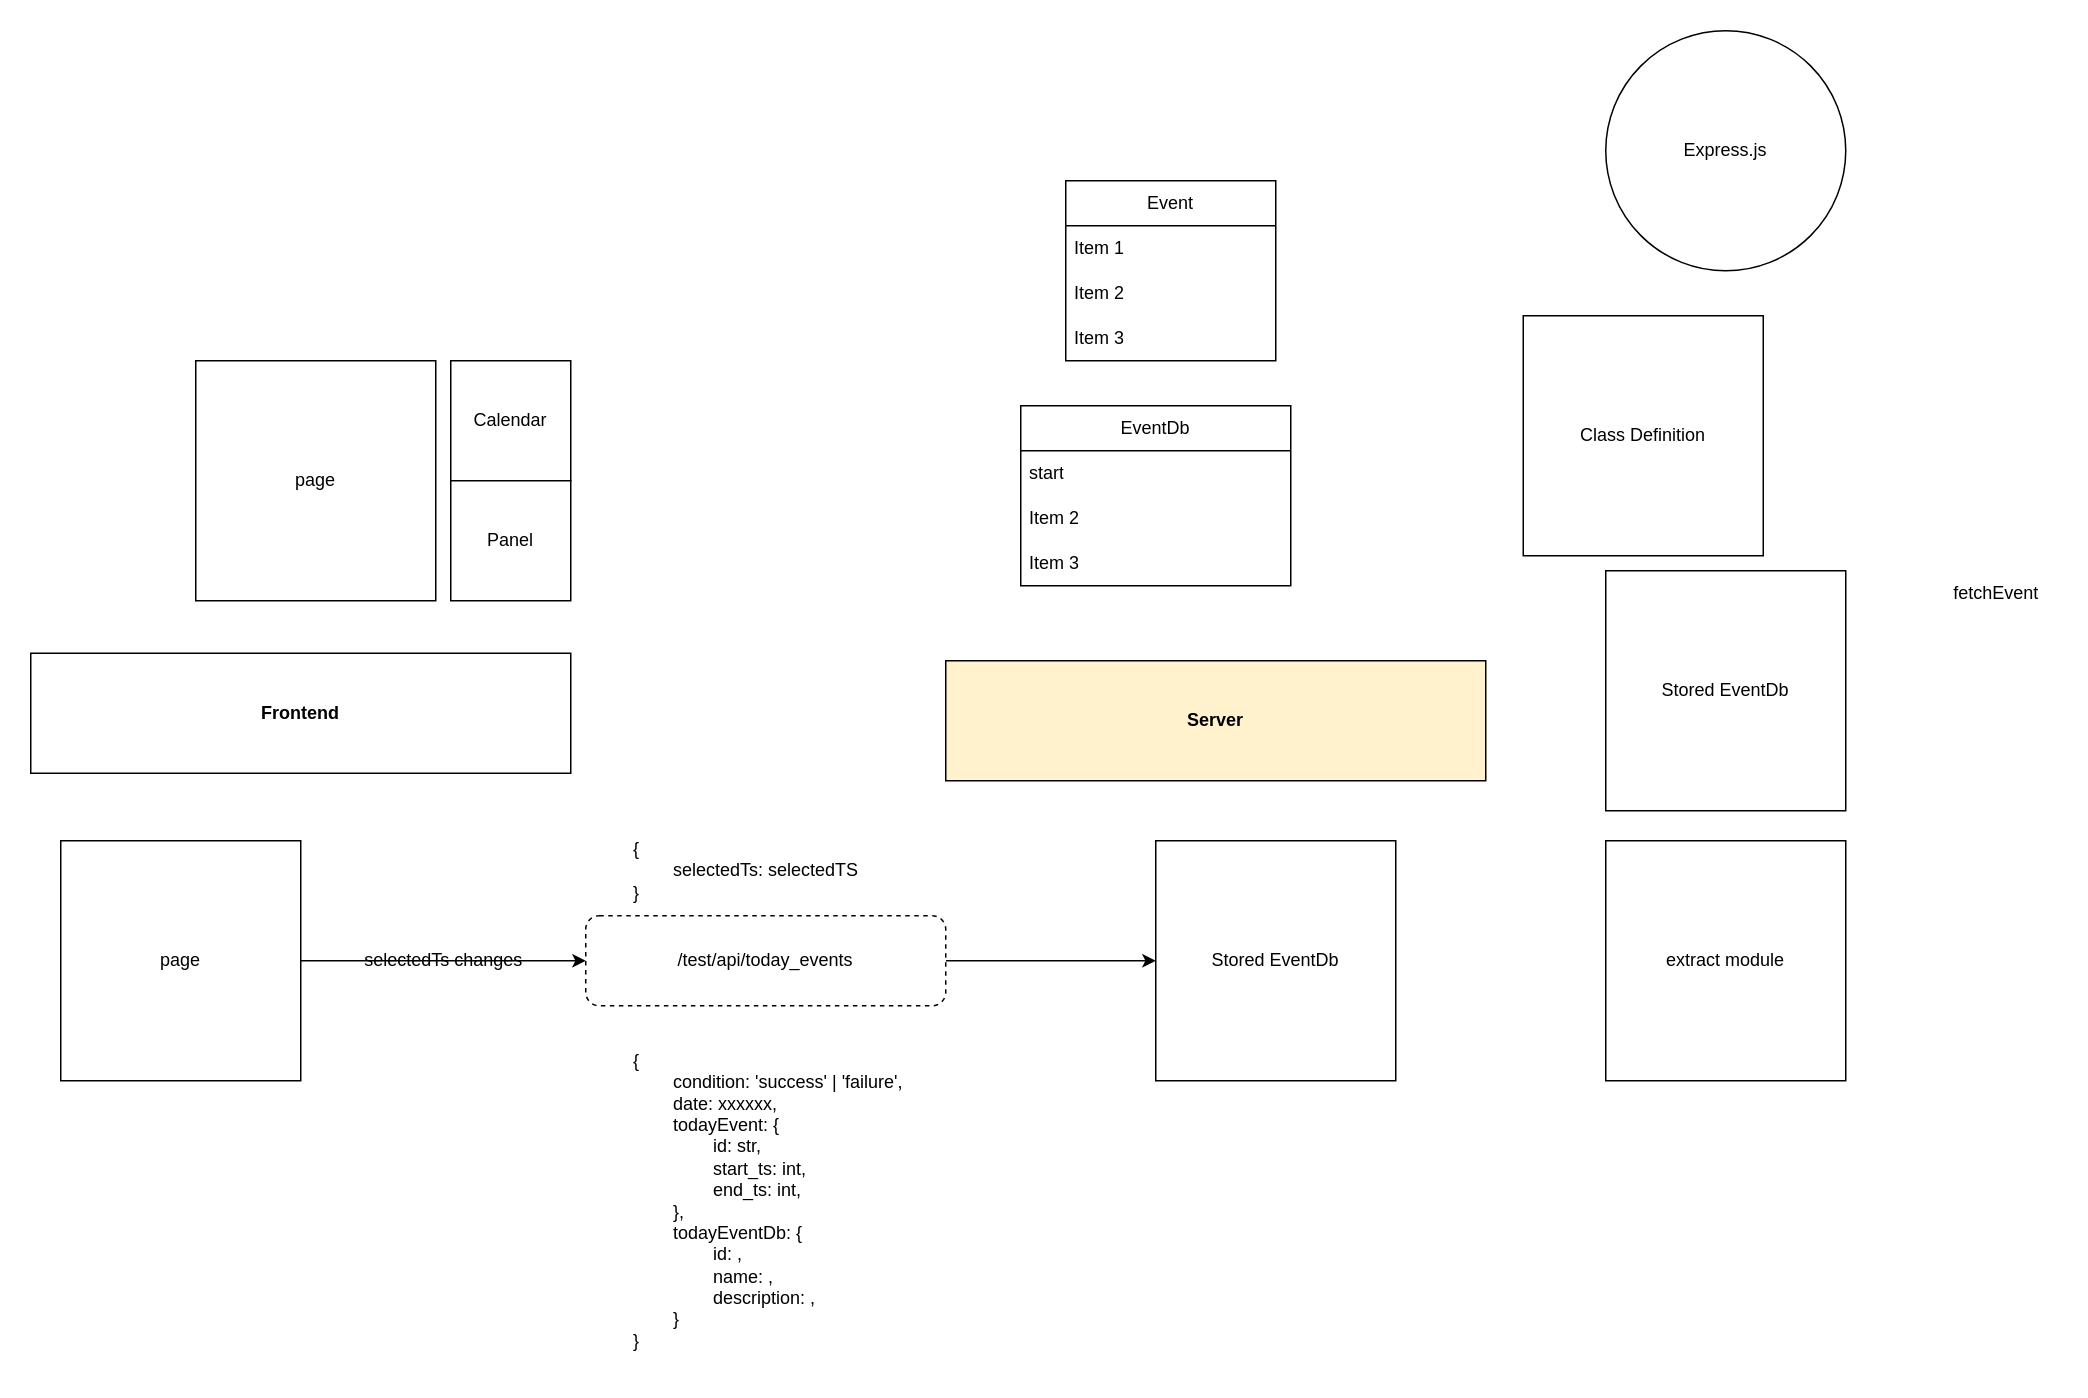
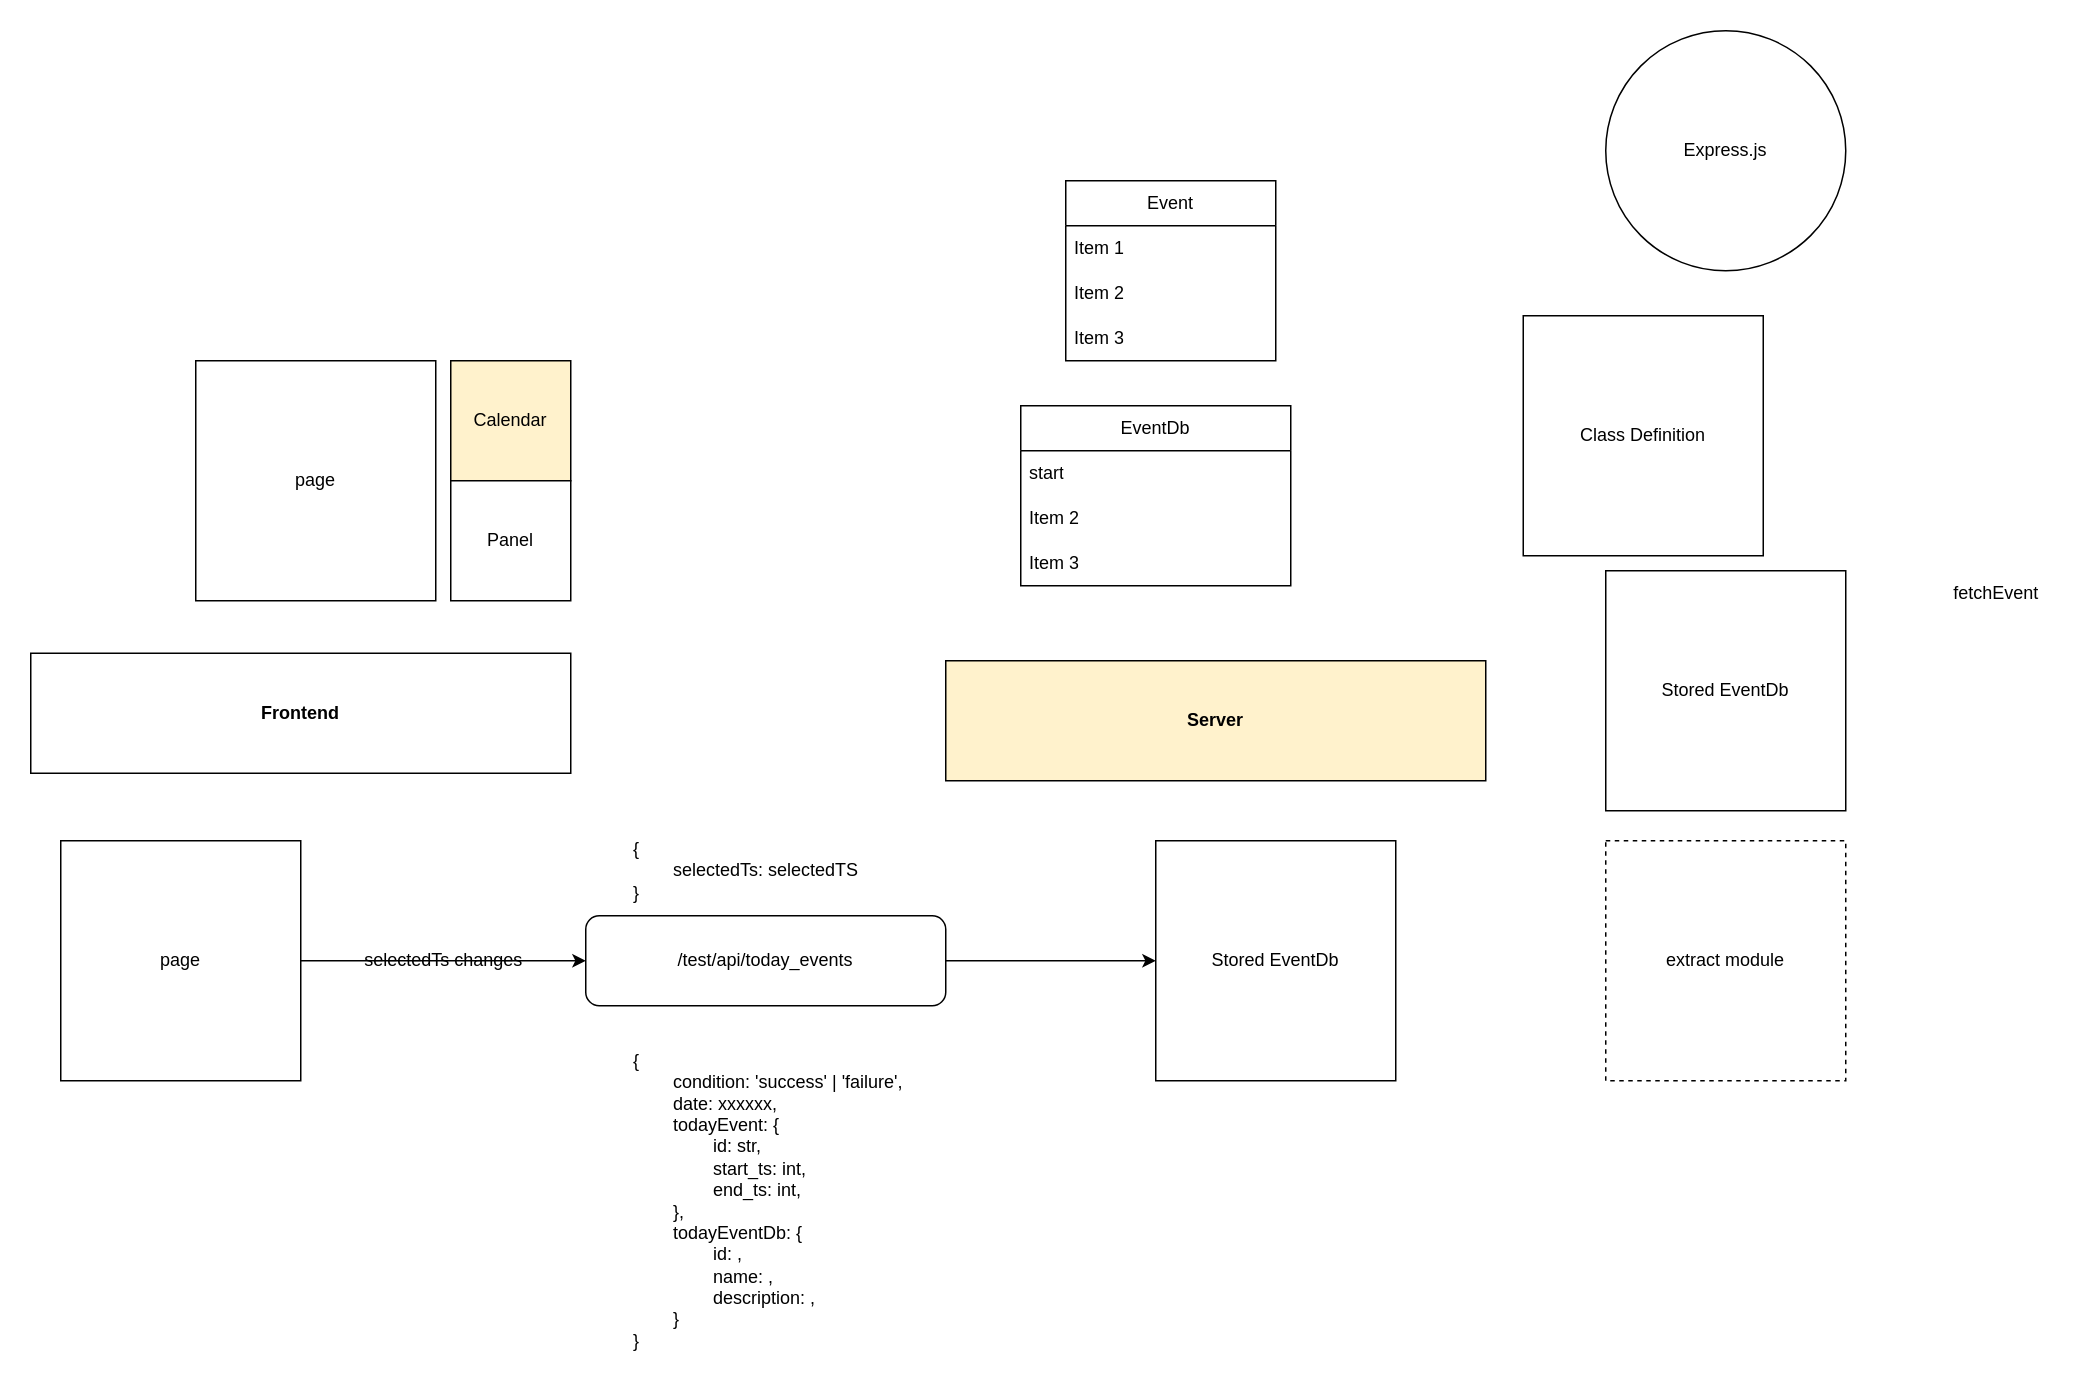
  <mxCell id="0" />
  <mxCell id="1" parent="0" />
  <mxCell id="2" value="Frontend" style="rounded=0;whiteSpace=wrap;html=1;fontStyle=1" vertex="1" parent="1"><mxGeometry x="20" y="435" width="360" height="80" as="geometry" /></mxCell>
  <mxCell id="3" value="Event" style="swimlane;fontStyle=0;childLayout=stackLayout;horizontal=1;startSize=30;horizontalStack=0;resizeParent=1;resizeParentMax=0;resizeLast=0;collapsible=1;marginBottom=0;whiteSpace=wrap;html=1;" vertex="1" parent="1"><mxGeometry x="710" y="120" width="140" height="120" as="geometry" /></mxCell>
  <mxCell id="4" value="Item 1" style="text;strokeColor=none;fillColor=none;align=left;verticalAlign=middle;spacingLeft=4;spacingRight=4;overflow=hidden;points=[[0,0.5],[1,0.5]];portConstraint=eastwest;rotatable=0;whiteSpace=wrap;html=1;" vertex="1" parent="3"><mxGeometry y="30" width="140" height="30" as="geometry" /></mxCell>
  <mxCell id="5" value="Item 2" style="text;strokeColor=none;fillColor=none;align=left;verticalAlign=middle;spacingLeft=4;spacingRight=4;overflow=hidden;points=[[0,0.5],[1,0.5]];portConstraint=eastwest;rotatable=0;whiteSpace=wrap;html=1;" vertex="1" parent="3"><mxGeometry y="60" width="140" height="30" as="geometry" /></mxCell>
  <mxCell id="6" value="Item 3" style="text;strokeColor=none;fillColor=none;align=left;verticalAlign=middle;spacingLeft=4;spacingRight=4;overflow=hidden;points=[[0,0.5],[1,0.5]];portConstraint=eastwest;rotatable=0;whiteSpace=wrap;html=1;" vertex="1" parent="3"><mxGeometry y="90" width="140" height="30" as="geometry" /></mxCell>
  <mxCell id="7" value="EventDb" style="swimlane;fontStyle=0;childLayout=stackLayout;horizontal=1;startSize=30;horizontalStack=0;resizeParent=1;resizeParentMax=0;resizeLast=0;collapsible=1;marginBottom=0;whiteSpace=wrap;html=1;" vertex="1" parent="1"><mxGeometry x="680" y="270" width="180" height="120" as="geometry" /></mxCell>
  <mxCell id="8" value="start" style="text;strokeColor=none;fillColor=none;align=left;verticalAlign=middle;spacingLeft=4;spacingRight=4;overflow=hidden;points=[[0,0.5],[1,0.5]];portConstraint=eastwest;rotatable=0;whiteSpace=wrap;html=1;" vertex="1" parent="7"><mxGeometry y="30" width="180" height="30" as="geometry" /></mxCell>
  <mxCell id="9" value="Item 2" style="text;strokeColor=none;fillColor=none;align=left;verticalAlign=middle;spacingLeft=4;spacingRight=4;overflow=hidden;points=[[0,0.5],[1,0.5]];portConstraint=eastwest;rotatable=0;whiteSpace=wrap;html=1;" vertex="1" parent="7"><mxGeometry y="60" width="180" height="30" as="geometry" /></mxCell>
  <mxCell id="10" value="Item 3" style="text;strokeColor=none;fillColor=none;align=left;verticalAlign=middle;spacingLeft=4;spacingRight=4;overflow=hidden;points=[[0,0.5],[1,0.5]];portConstraint=eastwest;rotatable=0;whiteSpace=wrap;html=1;" vertex="1" parent="7"><mxGeometry y="90" width="180" height="30" as="geometry" /></mxCell>
  <mxCell id="11" value="Server" style="rounded=0;whiteSpace=wrap;html=1;fontStyle=1;fillColor=#fff2cc;" vertex="1" parent="1"><mxGeometry x="630" y="440" width="360" height="80" as="geometry" /></mxCell>
  <mxCell id="12" style="edgeStyle=none;html=1;entryX=0;entryY=0.5;entryDx=0;entryDy=0;" edge="1" parent="1" source="13" target="21"><mxGeometry relative="1" as="geometry" /></mxCell>
- <mxCell id="13" value="/test/api/today_events" style="rounded=1;whiteSpace=wrap;html=1;dashed=1;" vertex="1" parent="1"><mxGeometry y="610" width="240" height="60" as="geometry" x="390" /></mxCell>
- <mxCell id="14" value="Calendar" style="whiteSpace=wrap;html=1;aspect=fixed;" vertex="1" parent="1"><mxGeometry x="300" y="240" width="80" height="80" as="geometry" /></mxCell>
+ <mxCell id="13" value="/test/api/today_events" style="rounded=1;whiteSpace=wrap;html=1;" vertex="1" parent="1"><mxGeometry y="610" width="240" height="60" as="geometry" x="390" /></mxCell>
+ <mxCell id="14" value="Calendar" style="whiteSpace=wrap;html=1;aspect=fixed;fillColor=#fff2cc;" vertex="1" parent="1"><mxGeometry x="300" y="240" width="80" height="80" as="geometry" /></mxCell>
  <mxCell id="15" value="page" style="whiteSpace=wrap;html=1;aspect=fixed;" vertex="1" parent="1"><mxGeometry x="130" y="240" width="160" height="160" as="geometry" /></mxCell>
  <mxCell id="16" value="Panel" style="whiteSpace=wrap;html=1;aspect=fixed;" vertex="1" parent="1"><mxGeometry x="300" y="320" width="80" height="80" as="geometry" /></mxCell>
  <mxCell id="17" style="edgeStyle=none;html=1;entryX=0;entryY=0.5;entryDx=0;entryDy=0;" edge="1" parent="1" source="18" target="13"><mxGeometry relative="1" as="geometry" /></mxCell>
  <mxCell id="18" value="page" style="whiteSpace=wrap;html=1;aspect=fixed;" vertex="1" parent="1"><mxGeometry x="40" y="560" width="160" height="160" as="geometry" /></mxCell>
  <mxCell id="19" value="selectedTs changes" style="text;html=1;align=center;verticalAlign=middle;resizable=0;points=[];autosize=1;strokeColor=none;fillColor=none;" vertex="1" parent="1"><mxGeometry x="230" y="625" width="130" height="30" as="geometry" /></mxCell>
  <mxCell id="20" value="{&lt;br&gt;&lt;span style=&quot;white-space: pre;&quot;&gt;&#09;&lt;/span&gt;selectedTs: selectedTS&lt;br&gt;}" style="text;html=1;align=left;verticalAlign=middle;resizable=0;points=[];autosize=1;strokeColor=none;fillColor=none;" vertex="1" parent="1"><mxGeometry x="420" y="550" width="170" height="60" as="geometry" /></mxCell>
  <mxCell id="21" value="Stored EventDb" style="whiteSpace=wrap;html=1;aspect=fixed;" vertex="1" parent="1"><mxGeometry x="770" y="560" width="160" height="160" as="geometry" /></mxCell>
  <mxCell id="22" value="{&lt;br&gt;&lt;span style=&quot;white-space: pre;&quot;&gt;&#09;&lt;/span&gt;condition: 'success' | 'failure',&lt;br&gt;&lt;span style=&quot;white-space: pre;&quot;&gt;&#09;&lt;/span&gt;date: xxxxxx,&lt;br&gt;&lt;span style=&quot;white-space: pre;&quot;&gt;&#09;&lt;/span&gt;todayEvent: {&lt;br&gt;&lt;span style=&quot;white-space: pre;&quot;&gt;&#09;&lt;span style=&quot;white-space: pre;&quot;&gt;&#09;&lt;/span&gt;i&lt;/span&gt;d: str,&lt;br&gt;&lt;span style=&quot;white-space: pre;&quot;&gt;&#09;&lt;/span&gt;&lt;span style=&quot;white-space: pre;&quot;&gt;&#09;&lt;/span&gt;start_ts: int,&lt;br&gt;&lt;span style=&quot;white-space: pre;&quot;&gt;&#09;&lt;/span&gt;&lt;span style=&quot;white-space: pre;&quot;&gt;&#09;&lt;/span&gt;end_ts: int,&lt;br&gt;&lt;span style=&quot;white-space: pre;&quot;&gt;&#09;&lt;/span&gt;},&lt;br&gt;&lt;span style=&quot;white-space: pre;&quot;&gt;&#09;&lt;/span&gt;todayEventDb: {&lt;br&gt;&lt;span style=&quot;white-space: pre;&quot;&gt;&#09;&lt;span style=&quot;white-space: pre;&quot;&gt;&#09;&lt;/span&gt;i&lt;/span&gt;d: ,&lt;br&gt;&lt;span style=&quot;white-space: pre;&quot;&gt;&#09;&lt;/span&gt;&lt;span style=&quot;white-space: pre;&quot;&gt;&#09;&lt;/span&gt;name: ,&lt;br&gt;&lt;span style=&quot;white-space: pre;&quot;&gt;&#09;&lt;/span&gt;&lt;span style=&quot;white-space: pre;&quot;&gt;&#09;&lt;/span&gt;description: ,&lt;br&gt;&lt;span style=&quot;white-space: pre;&quot;&gt;&#09;&lt;/span&gt;}&lt;br&gt;}" style="text;html=1;align=left;verticalAlign=middle;resizable=0;points=[];autosize=1;strokeColor=none;fillColor=none;" vertex="1" parent="1"><mxGeometry x="420" y="690" width="200" height="220" as="geometry" /></mxCell>
  <mxCell id="23" value="Stored EventDb" style="whiteSpace=wrap;html=1;aspect=fixed;" vertex="1" parent="1"><mxGeometry x="1070" y="380" width="160" height="160" as="geometry" /></mxCell>
  <mxCell id="24" value="Class Definition" style="whiteSpace=wrap;html=1;aspect=fixed;" vertex="1" parent="1"><mxGeometry x="1015" y="210" width="160" height="160" as="geometry" /></mxCell>
  <mxCell id="25" value="Express.js" style="ellipse;whiteSpace=wrap;html=1;aspect=fixed;" vertex="1" parent="1"><mxGeometry x="1070" y="20" width="160" height="160" as="geometry" /></mxCell>
- <mxCell id="26" value="extract module" style="whiteSpace=wrap;html=1;aspect=fixed;" vertex="1" parent="1"><mxGeometry x="1070" y="560" width="160" height="160" as="geometry" /></mxCell>
+ <mxCell id="26" value="extract module" style="whiteSpace=wrap;html=1;aspect=fixed;dashed=1;" vertex="1" parent="1"><mxGeometry x="1070" y="560" width="160" height="160" as="geometry" /></mxCell>
  <mxCell id="27" value="fetchEvent" style="text;html=1;align=center;verticalAlign=middle;resizable=0;points=[];autosize=1;strokeColor=none;fillColor=none;" vertex="1" parent="1"><mxGeometry x="1290" y="380" width="80" height="30" as="geometry" /></mxCell>
